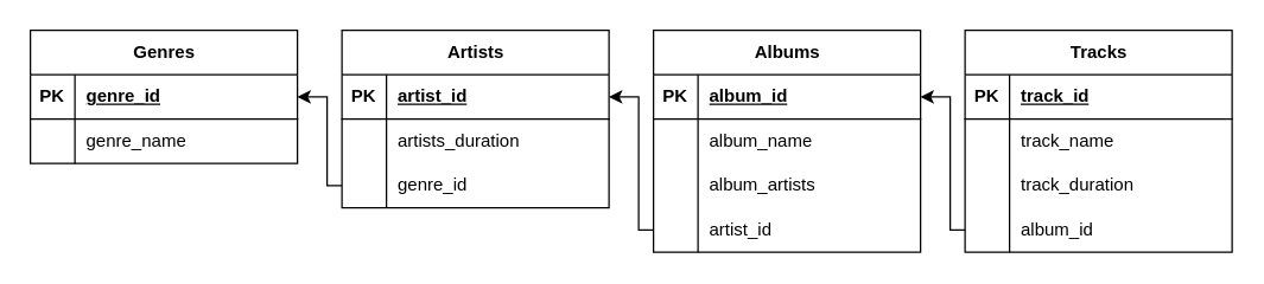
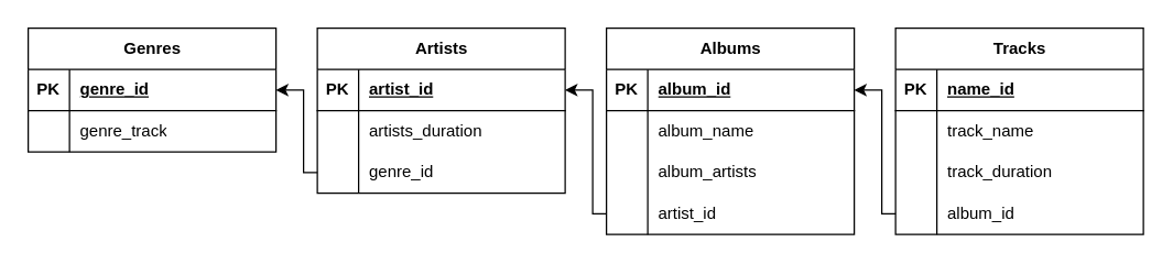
  <mxCell id="0" />
  <mxCell id="1" parent="0" />
  <mxCell id="2" value="Genres" style="shape=table;startSize=30;container=1;collapsible=1;childLayout=tableLayout;fixedRows=1;rowLines=0;fontStyle=1;align=center;resizeLast=1;html=1;" vertex="1" parent="1"><mxGeometry x="20" y="20" width="180" height="90" as="geometry" /></mxCell>
  <mxCell id="3" value="" style="shape=tableRow;horizontal=0;startSize=0;swimlaneHead=0;swimlaneBody=0;fillColor=none;collapsible=0;dropTarget=0;points=[[0,0.5],[1,0.5]];portConstraint=eastwest;top=0;left=0;right=0;bottom=1;" vertex="1" parent="2"><mxGeometry y="30" width="180" height="30" as="geometry" /></mxCell>
  <mxCell id="4" value="PK" style="shape=partialRectangle;connectable=0;fillColor=none;top=0;left=0;bottom=0;right=0;fontStyle=1;overflow=hidden;whiteSpace=wrap;html=1;" vertex="1" parent="3"><mxGeometry width="30" height="30" as="geometry"><mxRectangle width="30" height="30" as="alternateBounds" /></mxGeometry></mxCell>
  <mxCell id="5" value="genre_id" style="shape=partialRectangle;connectable=0;fillColor=none;top=0;left=0;bottom=0;right=0;align=left;spacingLeft=6;fontStyle=5;overflow=hidden;whiteSpace=wrap;html=1;" vertex="1" parent="3"><mxGeometry x="30" width="150" height="30" as="geometry"><mxRectangle width="150" height="30" as="alternateBounds" /></mxGeometry></mxCell>
  <mxCell id="6" value="" style="shape=tableRow;horizontal=0;startSize=0;swimlaneHead=0;swimlaneBody=0;fillColor=none;collapsible=0;dropTarget=0;points=[[0,0.5],[1,0.5]];portConstraint=eastwest;top=0;left=0;right=0;bottom=0;" vertex="1" parent="2"><mxGeometry y="60" width="180" height="30" as="geometry" /></mxCell>
  <mxCell id="7" value="" style="shape=partialRectangle;connectable=0;fillColor=none;top=0;left=0;bottom=0;right=0;editable=1;overflow=hidden;whiteSpace=wrap;html=1;" vertex="1" parent="6"><mxGeometry width="30" height="30" as="geometry"><mxRectangle width="30" height="30" as="alternateBounds" /></mxGeometry></mxCell>
- <mxCell id="8" value="genre_name" style="shape=partialRectangle;connectable=0;fillColor=none;top=0;left=0;bottom=0;right=0;align=left;spacingLeft=6;overflow=hidden;whiteSpace=wrap;html=1;" vertex="1" parent="6"><mxGeometry x="30" width="150" height="30" as="geometry"><mxRectangle width="150" height="30" as="alternateBounds" /></mxGeometry></mxCell>
+ <mxCell id="8" value="genre_track" style="shape=partialRectangle;connectable=0;fillColor=none;top=0;left=0;bottom=0;right=0;align=left;spacingLeft=6;overflow=hidden;whiteSpace=wrap;html=1;" vertex="1" parent="6"><mxGeometry x="30" width="150" height="30" as="geometry"><mxRectangle width="150" height="30" as="alternateBounds" /></mxGeometry></mxCell>
  <mxCell id="9" value="Artists" style="shape=table;startSize=30;container=1;collapsible=1;childLayout=tableLayout;fixedRows=1;rowLines=0;fontStyle=1;align=center;resizeLast=1;html=1;" vertex="1" parent="1"><mxGeometry x="230" y="20" width="180" height="120" as="geometry" /></mxCell>
  <mxCell id="10" value="" style="shape=tableRow;horizontal=0;startSize=0;swimlaneHead=0;swimlaneBody=0;fillColor=none;collapsible=0;dropTarget=0;points=[[0,0.5],[1,0.5]];portConstraint=eastwest;top=0;left=0;right=0;bottom=1;" vertex="1" parent="9"><mxGeometry y="30" width="180" height="30" as="geometry" /></mxCell>
  <mxCell id="11" value="PK" style="shape=partialRectangle;connectable=0;fillColor=none;top=0;left=0;bottom=0;right=0;fontStyle=1;overflow=hidden;whiteSpace=wrap;html=1;" vertex="1" parent="10"><mxGeometry width="30" height="30" as="geometry"><mxRectangle width="30" height="30" as="alternateBounds" /></mxGeometry></mxCell>
  <mxCell id="12" value="artist_id" style="shape=partialRectangle;connectable=0;fillColor=none;top=0;left=0;bottom=0;right=0;align=left;spacingLeft=6;fontStyle=5;overflow=hidden;whiteSpace=wrap;html=1;" vertex="1" parent="10"><mxGeometry x="30" width="150" height="30" as="geometry"><mxRectangle width="150" height="30" as="alternateBounds" /></mxGeometry></mxCell>
  <mxCell id="13" value="" style="shape=tableRow;horizontal=0;startSize=0;swimlaneHead=0;swimlaneBody=0;fillColor=none;collapsible=0;dropTarget=0;points=[[0,0.5],[1,0.5]];portConstraint=eastwest;top=0;left=0;right=0;bottom=0;" vertex="1" parent="9"><mxGeometry y="60" width="180" height="30" as="geometry" /></mxCell>
  <mxCell id="14" value="" style="shape=partialRectangle;connectable=0;fillColor=none;top=0;left=0;bottom=0;right=0;editable=1;overflow=hidden;whiteSpace=wrap;html=1;" vertex="1" parent="13"><mxGeometry width="30" height="30" as="geometry"><mxRectangle width="30" height="30" as="alternateBounds" /></mxGeometry></mxCell>
  <mxCell id="15" value="artists_duration" style="shape=partialRectangle;connectable=0;fillColor=none;top=0;left=0;bottom=0;right=0;align=left;spacingLeft=6;overflow=hidden;whiteSpace=wrap;html=1;" vertex="1" parent="13"><mxGeometry x="30" width="150" height="30" as="geometry"><mxRectangle width="150" height="30" as="alternateBounds" /></mxGeometry></mxCell>
  <mxCell id="16" value="" style="shape=tableRow;horizontal=0;startSize=0;swimlaneHead=0;swimlaneBody=0;fillColor=none;collapsible=0;dropTarget=0;points=[[0,0.5],[1,0.5]];portConstraint=eastwest;top=0;left=0;right=0;bottom=0;" vertex="1" parent="9"><mxGeometry y="90" width="180" height="30" as="geometry" /></mxCell>
  <mxCell id="17" value="" style="shape=partialRectangle;connectable=0;fillColor=none;top=0;left=0;bottom=0;right=0;editable=1;overflow=hidden;whiteSpace=wrap;html=1;" vertex="1" parent="16"><mxGeometry width="30" height="30" as="geometry"><mxRectangle width="30" height="30" as="alternateBounds" /></mxGeometry></mxCell>
  <mxCell id="18" value="genre_id" style="shape=partialRectangle;connectable=0;fillColor=none;top=0;left=0;bottom=0;right=0;align=left;spacingLeft=6;overflow=hidden;whiteSpace=wrap;html=1;" vertex="1" parent="16"><mxGeometry x="30" width="150" height="30" as="geometry"><mxRectangle width="150" height="30" as="alternateBounds" /></mxGeometry></mxCell>
  <mxCell id="19" value="Albums" style="shape=table;startSize=30;container=1;collapsible=1;childLayout=tableLayout;fixedRows=1;rowLines=0;fontStyle=1;align=center;resizeLast=1;html=1;" vertex="1" parent="1"><mxGeometry x="440" y="20" width="180" height="150" as="geometry" /></mxCell>
  <mxCell id="20" value="" style="shape=tableRow;horizontal=0;startSize=0;swimlaneHead=0;swimlaneBody=0;fillColor=none;collapsible=0;dropTarget=0;points=[[0,0.5],[1,0.5]];portConstraint=eastwest;top=0;left=0;right=0;bottom=1;" vertex="1" parent="19"><mxGeometry y="30" width="180" height="30" as="geometry" /></mxCell>
  <mxCell id="21" value="PK" style="shape=partialRectangle;connectable=0;fillColor=none;top=0;left=0;bottom=0;right=0;fontStyle=1;overflow=hidden;whiteSpace=wrap;html=1;" vertex="1" parent="20"><mxGeometry width="30" height="30" as="geometry"><mxRectangle width="30" height="30" as="alternateBounds" /></mxGeometry></mxCell>
  <mxCell id="22" value="album_id" style="shape=partialRectangle;connectable=0;fillColor=none;top=0;left=0;bottom=0;right=0;align=left;spacingLeft=6;fontStyle=5;overflow=hidden;whiteSpace=wrap;html=1;" vertex="1" parent="20"><mxGeometry x="30" width="150" height="30" as="geometry"><mxRectangle width="150" height="30" as="alternateBounds" /></mxGeometry></mxCell>
  <mxCell id="23" value="" style="shape=tableRow;horizontal=0;startSize=0;swimlaneHead=0;swimlaneBody=0;fillColor=none;collapsible=0;dropTarget=0;points=[[0,0.5],[1,0.5]];portConstraint=eastwest;top=0;left=0;right=0;bottom=0;" vertex="1" parent="19"><mxGeometry y="60" width="180" height="30" as="geometry" /></mxCell>
  <mxCell id="24" value="" style="shape=partialRectangle;connectable=0;fillColor=none;top=0;left=0;bottom=0;right=0;editable=1;overflow=hidden;whiteSpace=wrap;html=1;" vertex="1" parent="23"><mxGeometry width="30" height="30" as="geometry"><mxRectangle width="30" height="30" as="alternateBounds" /></mxGeometry></mxCell>
  <mxCell id="25" value="album_name" style="shape=partialRectangle;connectable=0;fillColor=none;top=0;left=0;bottom=0;right=0;align=left;spacingLeft=6;overflow=hidden;whiteSpace=wrap;html=1;" vertex="1" parent="23"><mxGeometry x="30" width="150" height="30" as="geometry"><mxRectangle width="150" height="30" as="alternateBounds" /></mxGeometry></mxCell>
  <mxCell id="26" value="" style="shape=tableRow;horizontal=0;startSize=0;swimlaneHead=0;swimlaneBody=0;fillColor=none;collapsible=0;dropTarget=0;points=[[0,0.5],[1,0.5]];portConstraint=eastwest;top=0;left=0;right=0;bottom=0;" vertex="1" parent="19"><mxGeometry y="90" width="180" height="30" as="geometry" /></mxCell>
  <mxCell id="27" value="" style="shape=partialRectangle;connectable=0;fillColor=none;top=0;left=0;bottom=0;right=0;editable=1;overflow=hidden;whiteSpace=wrap;html=1;" vertex="1" parent="26"><mxGeometry width="30" height="30" as="geometry"><mxRectangle width="30" height="30" as="alternateBounds" /></mxGeometry></mxCell>
  <mxCell id="28" value="album_artists" style="shape=partialRectangle;connectable=0;fillColor=none;top=0;left=0;bottom=0;right=0;align=left;spacingLeft=6;overflow=hidden;whiteSpace=wrap;html=1;" vertex="1" parent="26"><mxGeometry x="30" width="150" height="30" as="geometry"><mxRectangle width="150" height="30" as="alternateBounds" /></mxGeometry></mxCell>
  <mxCell id="29" value="" style="shape=tableRow;horizontal=0;startSize=0;swimlaneHead=0;swimlaneBody=0;fillColor=none;collapsible=0;dropTarget=0;points=[[0,0.5],[1,0.5]];portConstraint=eastwest;top=0;left=0;right=0;bottom=0;" vertex="1" parent="19"><mxGeometry y="120" width="180" height="30" as="geometry" /></mxCell>
  <mxCell id="30" value="" style="shape=partialRectangle;connectable=0;fillColor=none;top=0;left=0;bottom=0;right=0;editable=1;overflow=hidden;whiteSpace=wrap;html=1;" vertex="1" parent="29"><mxGeometry width="30" height="30" as="geometry"><mxRectangle width="30" height="30" as="alternateBounds" /></mxGeometry></mxCell>
  <mxCell id="31" value="artist_id" style="shape=partialRectangle;connectable=0;fillColor=none;top=0;left=0;bottom=0;right=0;align=left;spacingLeft=6;overflow=hidden;whiteSpace=wrap;html=1;" vertex="1" parent="29"><mxGeometry x="30" width="150" height="30" as="geometry"><mxRectangle width="150" height="30" as="alternateBounds" /></mxGeometry></mxCell>
  <mxCell id="32" value="Tracks" style="shape=table;startSize=30;container=1;collapsible=1;childLayout=tableLayout;fixedRows=1;rowLines=0;fontStyle=1;align=center;resizeLast=1;html=1;" vertex="1" parent="1"><mxGeometry x="650" y="20" width="180" height="150" as="geometry" /></mxCell>
  <mxCell id="33" value="" style="shape=tableRow;horizontal=0;startSize=0;swimlaneHead=0;swimlaneBody=0;fillColor=none;collapsible=0;dropTarget=0;points=[[0,0.5],[1,0.5]];portConstraint=eastwest;top=0;left=0;right=0;bottom=1;" vertex="1" parent="32"><mxGeometry y="30" width="180" height="30" as="geometry" /></mxCell>
  <mxCell id="34" value="PK" style="shape=partialRectangle;connectable=0;fillColor=none;top=0;left=0;bottom=0;right=0;fontStyle=1;overflow=hidden;whiteSpace=wrap;html=1;" vertex="1" parent="33"><mxGeometry width="30" height="30" as="geometry"><mxRectangle width="30" height="30" as="alternateBounds" /></mxGeometry></mxCell>
- <mxCell id="35" value="track_id" style="shape=partialRectangle;connectable=0;fillColor=none;top=0;left=0;bottom=0;right=0;align=left;spacingLeft=6;fontStyle=5;overflow=hidden;whiteSpace=wrap;html=1;" vertex="1" parent="33"><mxGeometry x="30" width="150" height="30" as="geometry"><mxRectangle width="150" height="30" as="alternateBounds" /></mxGeometry></mxCell>
+ <mxCell id="35" value="name_id" style="shape=partialRectangle;connectable=0;fillColor=none;top=0;left=0;bottom=0;right=0;align=left;spacingLeft=6;fontStyle=5;overflow=hidden;whiteSpace=wrap;html=1;" vertex="1" parent="33"><mxGeometry x="30" width="150" height="30" as="geometry"><mxRectangle width="150" height="30" as="alternateBounds" /></mxGeometry></mxCell>
  <mxCell id="36" value="" style="shape=tableRow;horizontal=0;startSize=0;swimlaneHead=0;swimlaneBody=0;fillColor=none;collapsible=0;dropTarget=0;points=[[0,0.5],[1,0.5]];portConstraint=eastwest;top=0;left=0;right=0;bottom=0;" vertex="1" parent="32"><mxGeometry y="60" width="180" height="30" as="geometry" /></mxCell>
  <mxCell id="37" value="" style="shape=partialRectangle;connectable=0;fillColor=none;top=0;left=0;bottom=0;right=0;editable=1;overflow=hidden;whiteSpace=wrap;html=1;" vertex="1" parent="36"><mxGeometry width="30" height="30" as="geometry"><mxRectangle width="30" height="30" as="alternateBounds" /></mxGeometry></mxCell>
  <mxCell id="38" value="track_name" style="shape=partialRectangle;connectable=0;fillColor=none;top=0;left=0;bottom=0;right=0;align=left;spacingLeft=6;overflow=hidden;whiteSpace=wrap;html=1;" vertex="1" parent="36"><mxGeometry x="30" width="150" height="30" as="geometry"><mxRectangle width="150" height="30" as="alternateBounds" /></mxGeometry></mxCell>
  <mxCell id="39" value="" style="shape=tableRow;horizontal=0;startSize=0;swimlaneHead=0;swimlaneBody=0;fillColor=none;collapsible=0;dropTarget=0;points=[[0,0.5],[1,0.5]];portConstraint=eastwest;top=0;left=0;right=0;bottom=0;" vertex="1" parent="32"><mxGeometry y="90" width="180" height="30" as="geometry" /></mxCell>
  <mxCell id="40" value="" style="shape=partialRectangle;connectable=0;fillColor=none;top=0;left=0;bottom=0;right=0;editable=1;overflow=hidden;whiteSpace=wrap;html=1;" vertex="1" parent="39"><mxGeometry width="30" height="30" as="geometry"><mxRectangle width="30" height="30" as="alternateBounds" /></mxGeometry></mxCell>
  <mxCell id="41" value="track_duration" style="shape=partialRectangle;connectable=0;fillColor=none;top=0;left=0;bottom=0;right=0;align=left;spacingLeft=6;overflow=hidden;whiteSpace=wrap;html=1;" vertex="1" parent="39"><mxGeometry x="30" width="150" height="30" as="geometry"><mxRectangle width="150" height="30" as="alternateBounds" /></mxGeometry></mxCell>
  <mxCell id="42" value="" style="shape=tableRow;horizontal=0;startSize=0;swimlaneHead=0;swimlaneBody=0;fillColor=none;collapsible=0;dropTarget=0;points=[[0,0.5],[1,0.5]];portConstraint=eastwest;top=0;left=0;right=0;bottom=0;" vertex="1" parent="32"><mxGeometry y="120" width="180" height="30" as="geometry" /></mxCell>
  <mxCell id="43" value="" style="shape=partialRectangle;connectable=0;fillColor=none;top=0;left=0;bottom=0;right=0;editable=1;overflow=hidden;whiteSpace=wrap;html=1;" vertex="1" parent="42"><mxGeometry width="30" height="30" as="geometry"><mxRectangle width="30" height="30" as="alternateBounds" /></mxGeometry></mxCell>
  <mxCell id="44" value="album_id" style="shape=partialRectangle;connectable=0;fillColor=none;top=0;left=0;bottom=0;right=0;align=left;spacingLeft=6;overflow=hidden;whiteSpace=wrap;html=1;" vertex="1" parent="42"><mxGeometry x="30" width="150" height="30" as="geometry"><mxRectangle width="150" height="30" as="alternateBounds" /></mxGeometry></mxCell>
  <mxCell id="45" style="edgeStyle=orthogonalEdgeStyle;rounded=0;orthogonalLoop=1;jettySize=auto;html=1;exitX=0;exitY=0.5;exitDx=0;exitDy=0;entryX=1;entryY=0.5;entryDx=0;entryDy=0;" edge="1" parent="1" source="16" target="3"><mxGeometry relative="1" as="geometry"><Array as="points"><mxPoint x="220" y="125" /><mxPoint x="220" y="65" /></Array></mxGeometry></mxCell>
  <mxCell id="46" style="edgeStyle=orthogonalEdgeStyle;rounded=0;orthogonalLoop=1;jettySize=auto;html=1;exitX=0;exitY=0.5;exitDx=0;exitDy=0;entryX=1;entryY=0.5;entryDx=0;entryDy=0;" edge="1" parent="1" source="29" target="10"><mxGeometry relative="1" as="geometry"><Array as="points"><mxPoint x="430" y="155" /><mxPoint x="430" y="65" /></Array></mxGeometry></mxCell>
  <mxCell id="47" style="edgeStyle=orthogonalEdgeStyle;rounded=0;orthogonalLoop=1;jettySize=auto;html=1;exitX=0;exitY=0.5;exitDx=0;exitDy=0;entryX=1;entryY=0.5;entryDx=0;entryDy=0;" edge="1" parent="1" source="42" target="20"><mxGeometry relative="1" as="geometry"><Array as="points"><mxPoint x="640" y="155" /><mxPoint x="640" y="65" /></Array></mxGeometry></mxCell>
